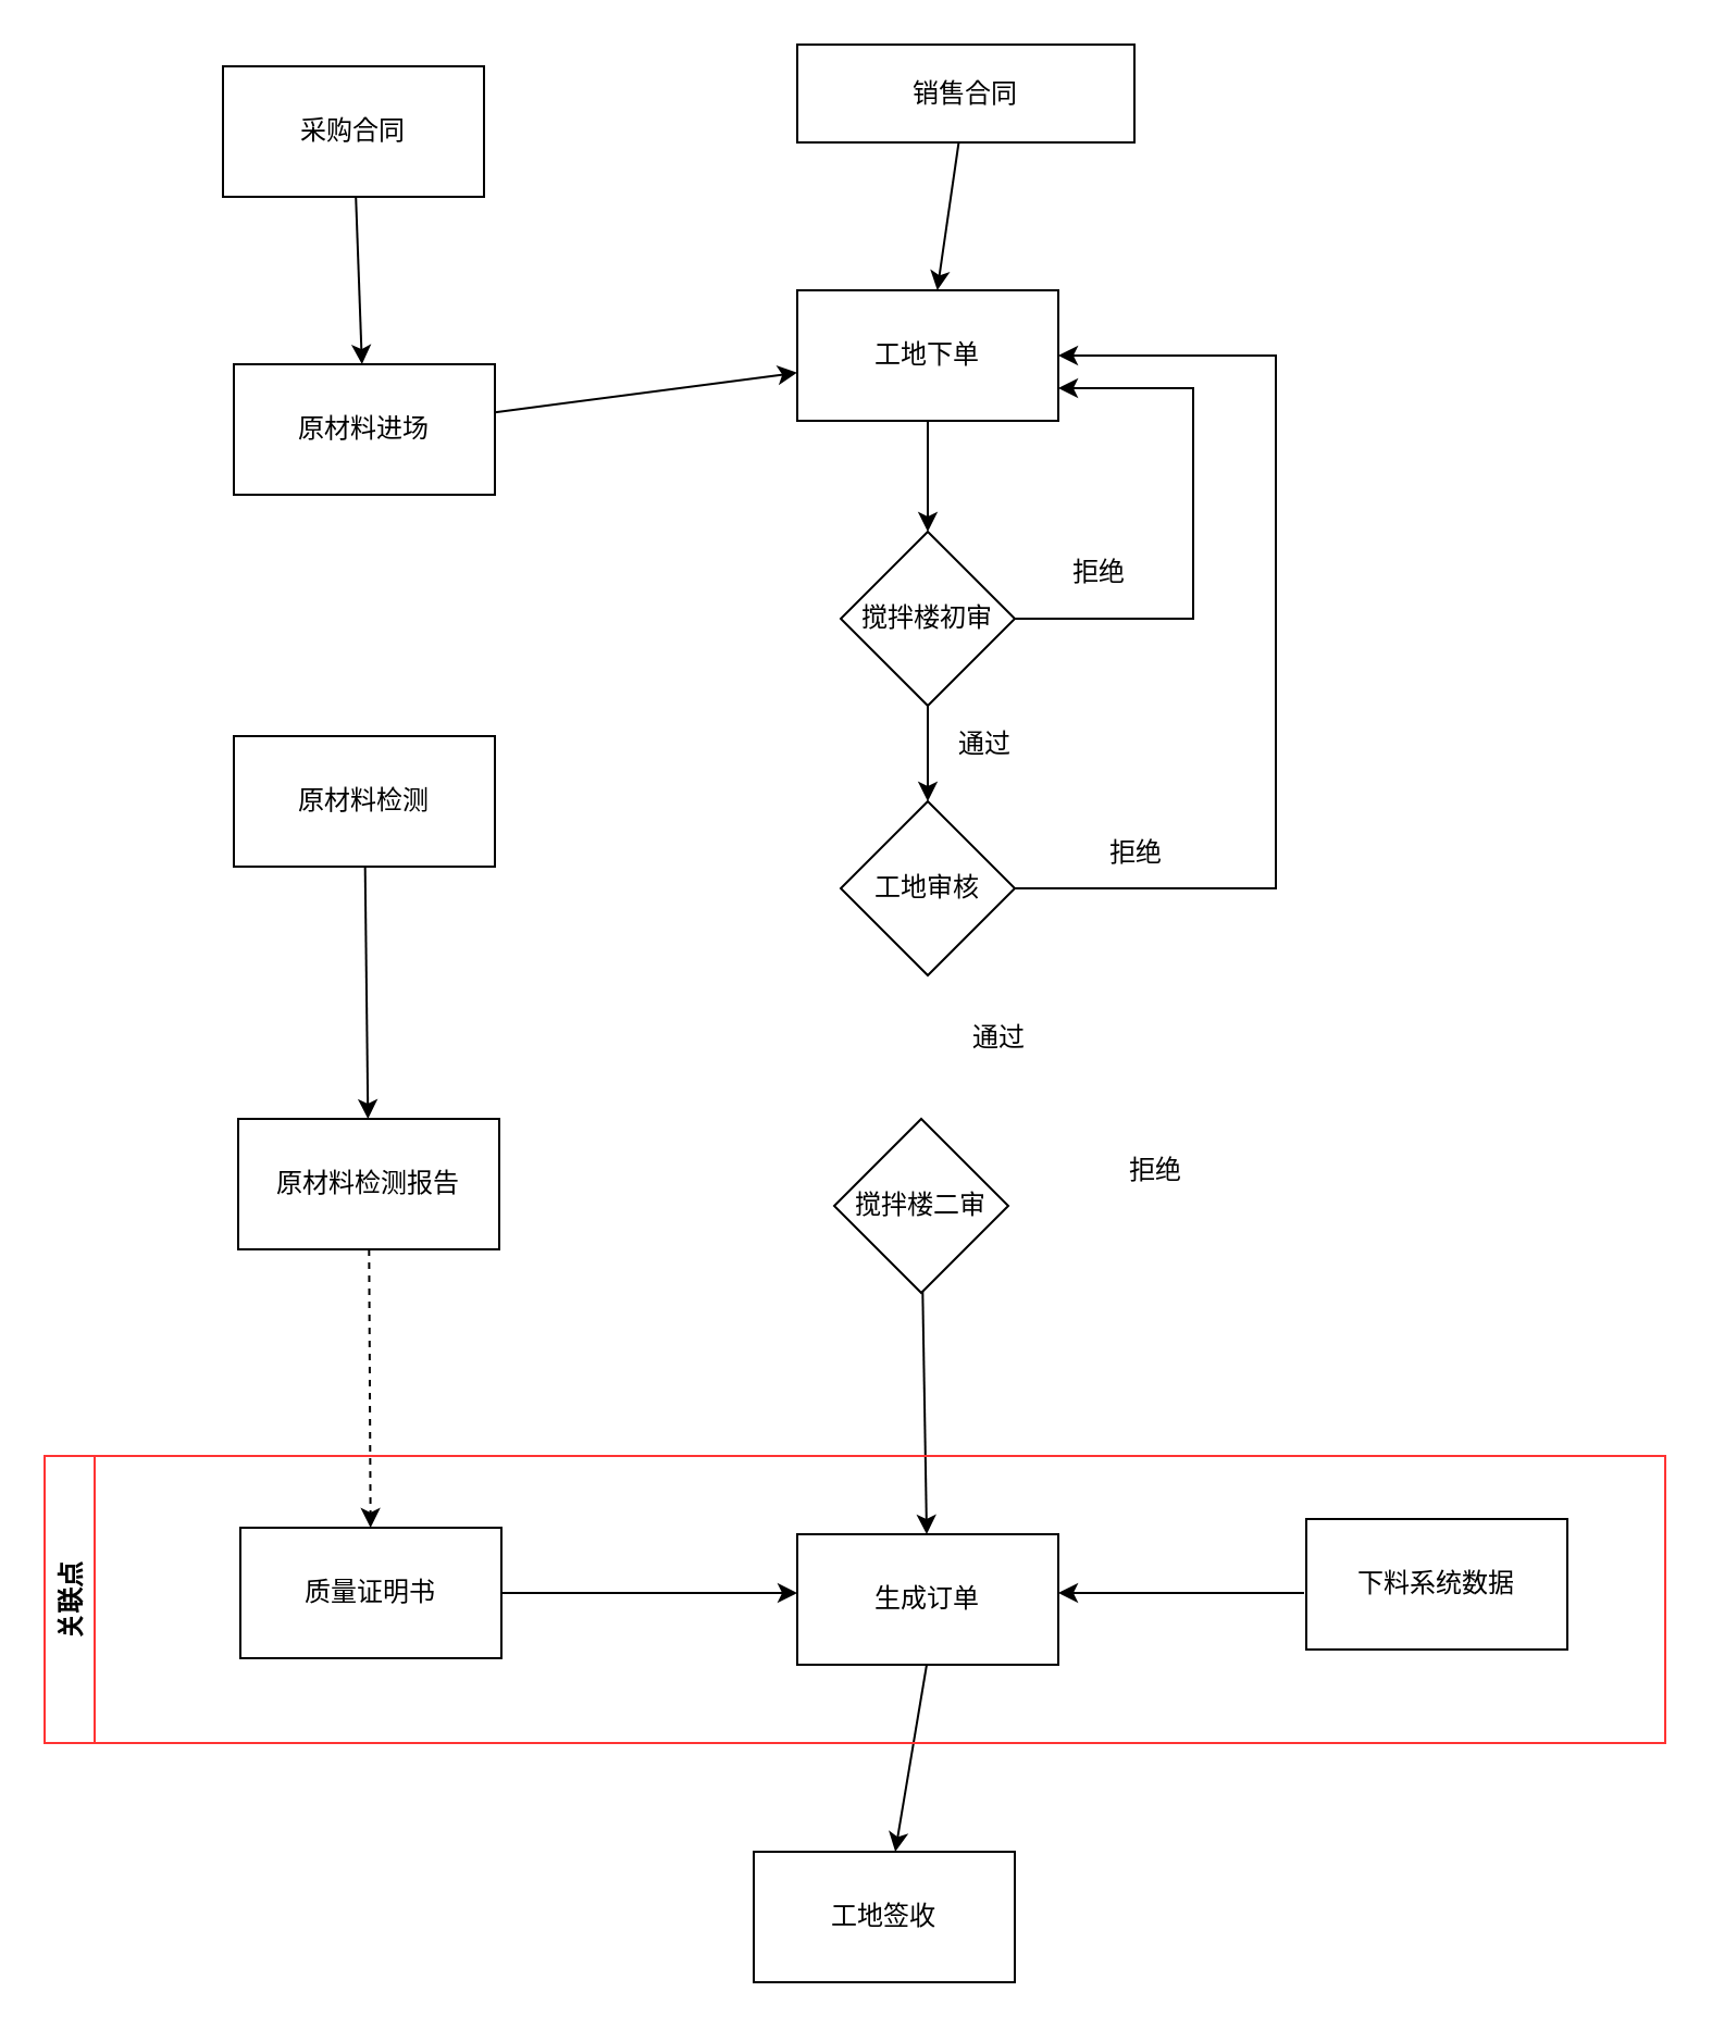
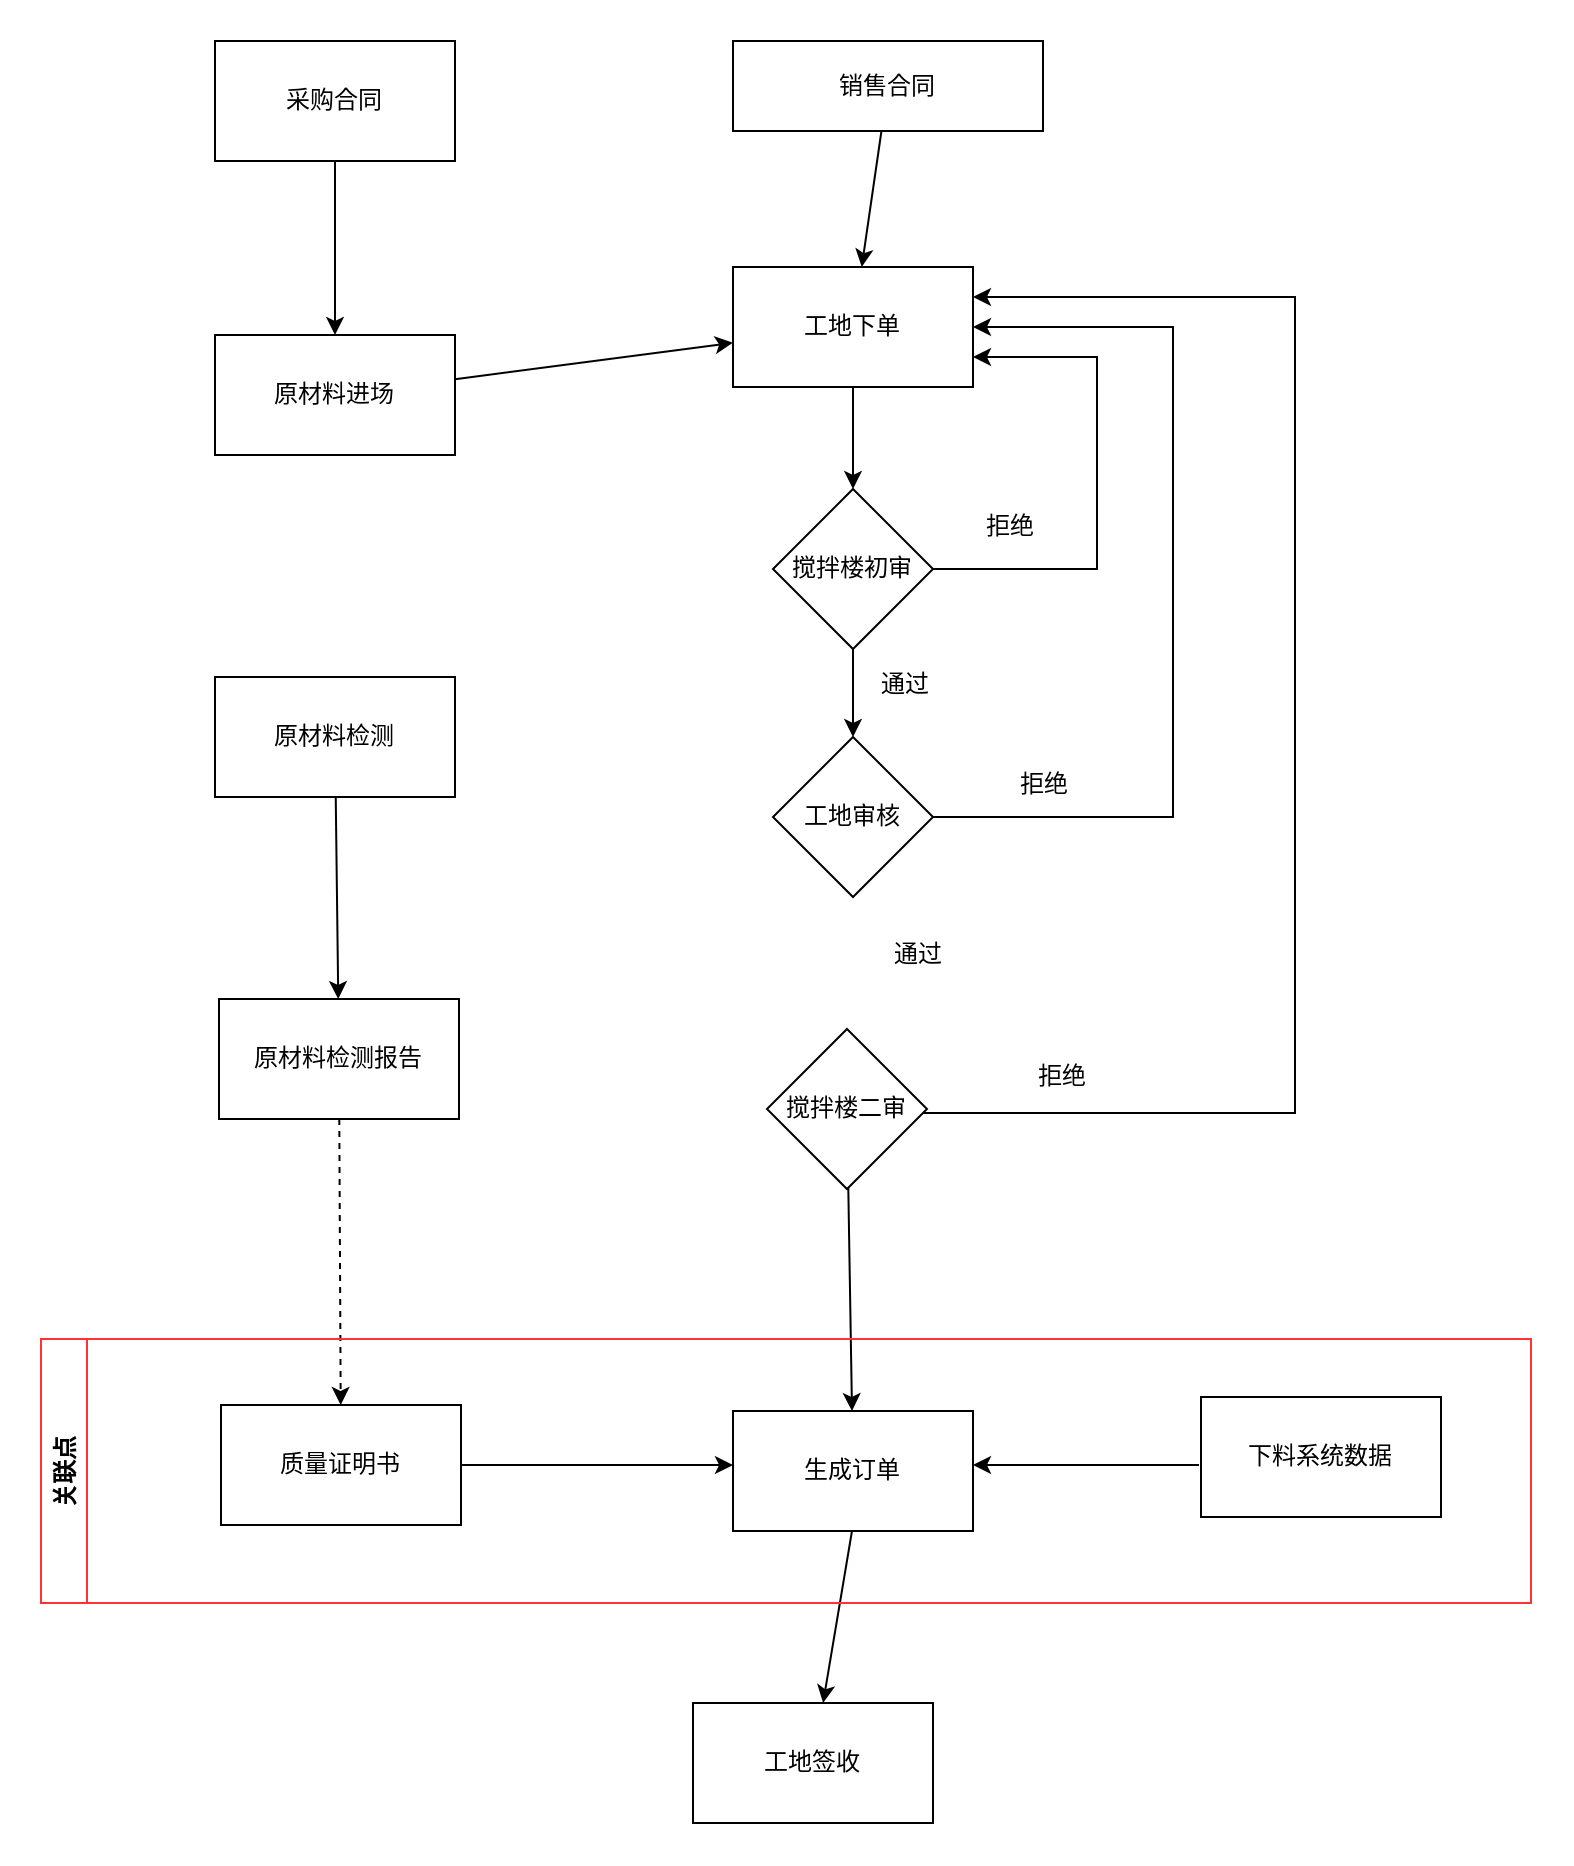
  <mxCell id="0" />
  <mxCell id="1" parent="0" />
  <mxCell id="2" style="edgeStyle=none;html=1;fontColor=#000000;strokeColor=#000000;" parent="1" source="3" target="5" edge="1"><mxGeometry relative="1" as="geometry" /></mxCell>
- <mxCell id="3" value="&lt;font color=&quot;#000000&quot;&gt;采购合同&lt;/font&gt;" style="rounded=0;whiteSpace=wrap;html=1;strokeColor=#000000;fillColor=#FFFFFF;" parent="1" vertex="1"><mxGeometry x="102" y="30" width="120" height="60" as="geometry" /></mxCell>
+ <mxCell id="3" value="&lt;font color=&quot;#000000&quot;&gt;采购合同&lt;/font&gt;" style="rounded=0;whiteSpace=wrap;html=1;strokeColor=#000000;fillColor=#FFFFFF;" parent="1" vertex="1"><mxGeometry x="107" y="20" width="120" height="60" as="geometry" /></mxCell>
  <mxCell id="4" style="edgeStyle=none;html=1;fontColor=#000000;strokeColor=#000000;" parent="1" source="5" target="13" edge="1"><mxGeometry relative="1" as="geometry" /></mxCell>
  <mxCell id="5" value="&lt;font color=&quot;#000000&quot;&gt;原材料进场&lt;/font&gt;" style="rounded=0;whiteSpace=wrap;html=1;strokeColor=#000000;fillColor=#FFFFFF;" parent="1" vertex="1"><mxGeometry x="107" y="167" width="120" height="60" as="geometry" /></mxCell>
  <mxCell id="6" style="edgeStyle=none;html=1;fontColor=#000000;strokeColor=#000000;" parent="1" source="7" target="9" edge="1"><mxGeometry relative="1" as="geometry" /></mxCell>
  <mxCell id="7" value="原材料检测" style="rounded=0;whiteSpace=wrap;html=1;fontColor=#000000;strokeColor=#000000;fillColor=#FFFFFF;" parent="1" vertex="1"><mxGeometry x="107" y="338" width="120" height="60" as="geometry" /></mxCell>
  <mxCell id="8" style="edgeStyle=none;html=1;fontColor=#000000;strokeColor=#000000;dashed=1;" parent="1" source="9" target="29" edge="1"><mxGeometry relative="1" as="geometry" /></mxCell>
- <mxCell id="9" value="原材料检测报告" style="rounded=0;whiteSpace=wrap;html=1;fontColor=#000000;strokeColor=#000000;fillColor=#FFFFFF;" parent="1" vertex="1"><mxGeometry x="109" y="514" width="120" height="60" as="geometry" /></mxCell>
+ <mxCell id="9" value="原材料检测报告" style="rounded=0;whiteSpace=wrap;html=1;fontColor=#000000;strokeColor=#000000;fillColor=#FFFFFF;" parent="1" vertex="1"><mxGeometry x="109" y="499" width="120" height="60" as="geometry" /></mxCell>
  <mxCell id="10" style="edgeStyle=none;html=1;fontColor=#000000;strokeColor=#000000;" parent="1" source="11" target="13" edge="1"><mxGeometry relative="1" as="geometry" /></mxCell>
  <mxCell id="11" value="销售合同" style="rounded=0;whiteSpace=wrap;html=1;fontColor=#000000;strokeColor=#000000;fillColor=#FFFFFF;" parent="1" vertex="1"><mxGeometry x="366" y="20" width="155" height="45" as="geometry" /></mxCell>
  <mxCell id="12" style="edgeStyle=none;html=1;fontColor=#000000;strokeColor=#000000;" parent="1" source="13" target="16" edge="1"><mxGeometry relative="1" as="geometry" /></mxCell>
  <mxCell id="13" value="工地下单" style="rounded=0;whiteSpace=wrap;html=1;fontColor=#000000;strokeColor=#000000;fillColor=#FFFFFF;" parent="1" vertex="1"><mxGeometry x="366" y="133" width="120" height="60" as="geometry" /></mxCell>
  <mxCell id="14" style="edgeStyle=orthogonalEdgeStyle;html=1;fontColor=#000000;strokeColor=#000000;" parent="1" source="16" target="18" edge="1"><mxGeometry relative="1" as="geometry" /></mxCell>
  <mxCell id="15" style="edgeStyle=orthogonalEdgeStyle;rounded=0;orthogonalLoop=1;jettySize=auto;html=1;entryX=1;entryY=0.75;entryDx=0;entryDy=0;" parent="1" source="16" target="13" edge="1"><mxGeometry relative="1" as="geometry"><Array as="points"><mxPoint x="548" y="284" /><mxPoint x="548" y="178" /></Array></mxGeometry></mxCell>
  <mxCell id="16" value="搅拌楼初审" style="rhombus;whiteSpace=wrap;html=1;fontColor=#000000;strokeColor=#000000;fillColor=#FFFFFF;" parent="1" vertex="1"><mxGeometry x="386" y="244" width="80" height="80" as="geometry" /></mxCell>
  <mxCell id="17" style="edgeStyle=orthogonalEdgeStyle;rounded=0;orthogonalLoop=1;jettySize=auto;html=1;entryX=1;entryY=0.5;entryDx=0;entryDy=0;" parent="1" source="18" target="13" edge="1"><mxGeometry relative="1" as="geometry"><Array as="points"><mxPoint x="586" y="408" /><mxPoint x="586" y="163" /></Array></mxGeometry></mxCell>
  <mxCell id="18" value="工地审核" style="rhombus;whiteSpace=wrap;html=1;fontColor=#000000;strokeColor=#000000;fillColor=#FFFFFF;" parent="1" vertex="1"><mxGeometry x="386" y="368" width="80" height="80" as="geometry" /></mxCell>
  <mxCell id="19" style="edgeStyle=none;html=1;fontColor=#000000;strokeColor=#000000;" parent="1" source="21" target="34" edge="1"><mxGeometry relative="1" as="geometry" /></mxCell>
+ <mxCell id="20" style="edgeStyle=orthogonalEdgeStyle;rounded=0;orthogonalLoop=1;jettySize=auto;html=1;entryX=1;entryY=0.25;entryDx=0;entryDy=0;" parent="1" source="21" target="13" edge="1"><mxGeometry relative="1" as="geometry"><Array as="points"><mxPoint x="647" y="556" /><mxPoint x="647" y="148" /></Array></mxGeometry></mxCell>
  <mxCell id="21" value="搅拌楼二审" style="rhombus;whiteSpace=wrap;html=1;fontColor=#000000;strokeColor=#000000;fillColor=#FFFFFF;" parent="1" vertex="1"><mxGeometry x="383" y="514" width="80" height="80" as="geometry" /></mxCell>
  <mxCell id="22" value="通过" style="text;html=1;strokeColor=none;fillColor=none;align=center;verticalAlign=middle;whiteSpace=wrap;rounded=0;fontColor=#000000;" parent="1" vertex="1"><mxGeometry x="426" y="327" width="53" height="30" as="geometry" /></mxCell>
  <mxCell id="23" value="拒绝" style="text;html=1;strokeColor=none;fillColor=none;align=center;verticalAlign=middle;whiteSpace=wrap;rounded=0;fontColor=#000000;" parent="1" vertex="1"><mxGeometry x="492" y="377" width="60" height="30" as="geometry" /></mxCell>
  <mxCell id="24" value="拒绝" style="text;html=1;strokeColor=none;fillColor=none;align=center;verticalAlign=middle;whiteSpace=wrap;rounded=0;fontColor=#000000;" parent="1" vertex="1"><mxGeometry x="501" y="523" width="60" height="30" as="geometry" /></mxCell>
  <mxCell id="25" value="拒绝" style="text;html=1;strokeColor=none;fillColor=none;align=center;verticalAlign=middle;whiteSpace=wrap;rounded=0;fontColor=#000000;" parent="1" vertex="1"><mxGeometry x="475" y="248" width="60" height="30" as="geometry" /></mxCell>
  <mxCell id="26" style="edgeStyle=none;html=1;fontColor=#CC0000;strokeColor=#000000;" parent="1" target="30" edge="1"><mxGeometry relative="1" as="geometry"><mxPoint x="426" y="762" as="sourcePoint" /></mxGeometry></mxCell>
  <mxCell id="27" style="edgeStyle=none;html=1;fontColor=#000000;strokeColor=#000000;" parent="1" edge="1"><mxGeometry relative="1" as="geometry"><mxPoint x="599" y="732" as="sourcePoint" /><mxPoint x="486" y="732" as="targetPoint" /></mxGeometry></mxCell>
  <mxCell id="28" style="edgeStyle=none;html=1;fontColor=#000000;strokeColor=#000000;" parent="1" source="29" edge="1"><mxGeometry relative="1" as="geometry"><mxPoint x="366" y="732" as="targetPoint" /></mxGeometry></mxCell>
  <mxCell id="29" value="质量证明书" style="rounded=0;whiteSpace=wrap;html=1;fontColor=#000000;strokeColor=#000000;fillColor=#FFFFFF;" parent="1" vertex="1"><mxGeometry x="110" y="702" width="120" height="60" as="geometry" /></mxCell>
  <mxCell id="30" value="&lt;font color=&quot;#000000&quot;&gt;工地签收&lt;/font&gt;" style="rounded=0;whiteSpace=wrap;html=1;fontColor=#CC0000;strokeColor=#000000;fillColor=#FFFFFF;" parent="1" vertex="1"><mxGeometry x="346" y="851" width="120" height="60" as="geometry" /></mxCell>
  <mxCell id="31" value="通过" style="text;html=1;strokeColor=none;fillColor=none;align=center;verticalAlign=middle;whiteSpace=wrap;rounded=0;fontColor=#000000;" parent="1" vertex="1"><mxGeometry x="429" y="462" width="60" height="30" as="geometry" /></mxCell>
  <mxCell id="32" value="关联点" style="swimlane;horizontal=0;startSize=23;strokeColor=#FF3333;" parent="1" vertex="1"><mxGeometry x="20" y="669" width="745" height="132" as="geometry"><mxRectangle x="41" y="76" width="24" height="139" as="alternateBounds" /></mxGeometry></mxCell>
  <mxCell id="33" value="下料系统数据" style="rounded=0;whiteSpace=wrap;html=1;fontColor=#000000;strokeColor=#000000;fillColor=#FFFFFF;" parent="32" vertex="1"><mxGeometry x="580" y="29" width="120" height="60" as="geometry" /></mxCell>
  <mxCell id="34" value="生成订单" style="rounded=0;whiteSpace=wrap;html=1;fontColor=#000000;strokeColor=#000000;fillColor=#FFFFFF;" parent="32" vertex="1"><mxGeometry x="346" y="36" width="120" height="60" as="geometry" /></mxCell>
